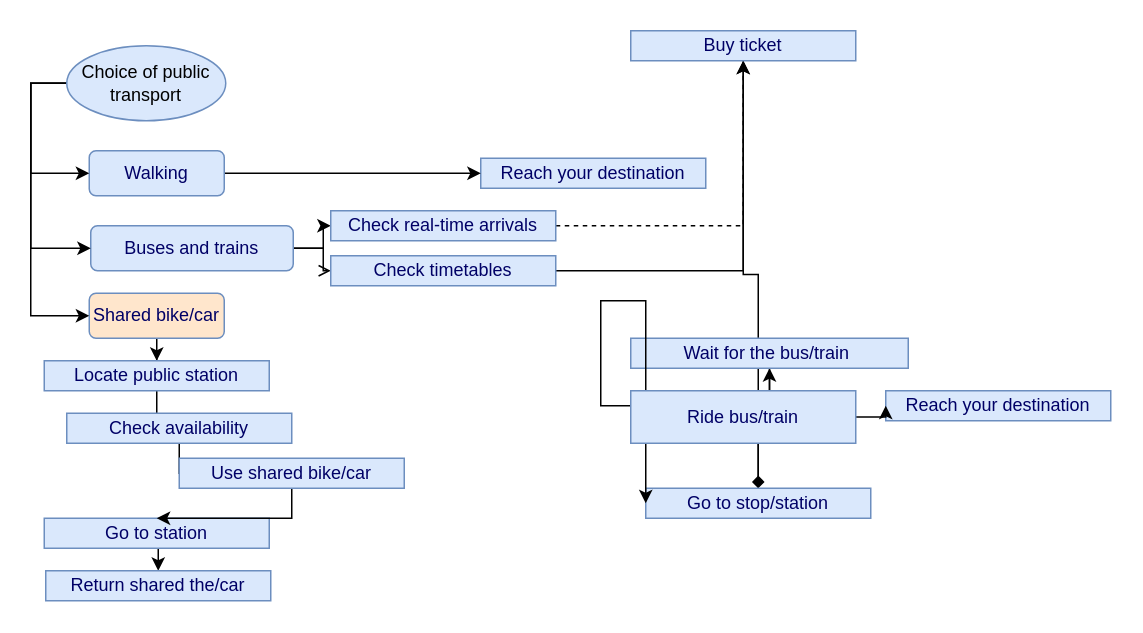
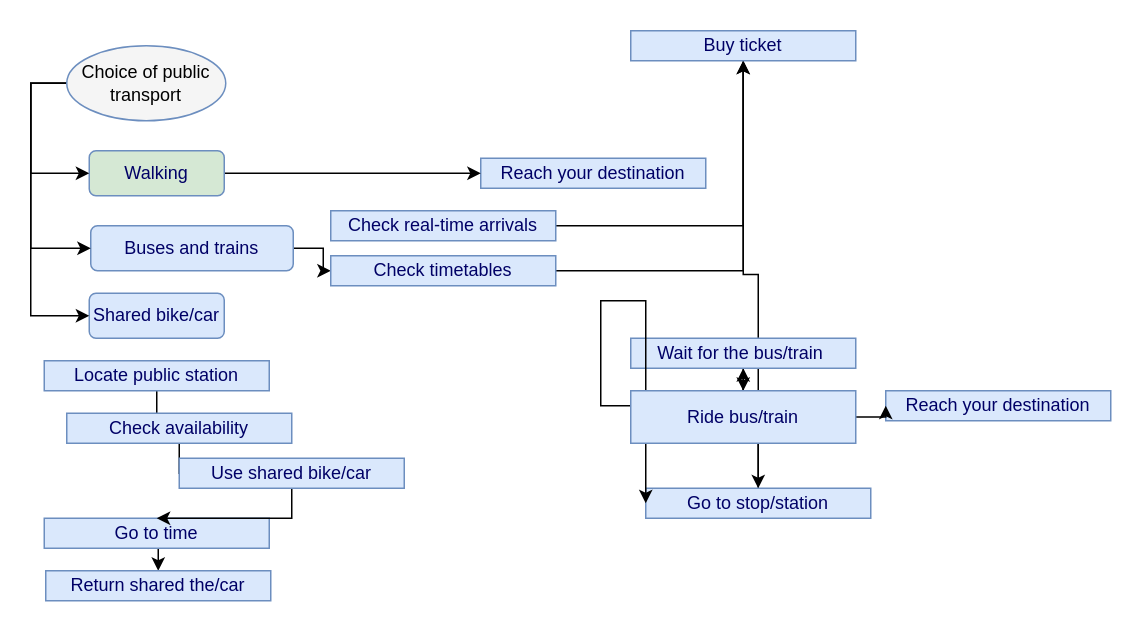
  <mxCell id="0" />
  <mxCell id="1" parent="0" />
- <mxCell id="2" target="13" style="edgeStyle=orthogonalEdgeStyle;rounded=0;orthogonalLoop=1;jettySize=auto;html=1;fontColor=#000066;" parent="1" edge="1" source="4"><mxGeometry as="geometry" relative="1" /></mxCell>
- <mxCell id="3" target="11" style="edgeStyle=orthogonalEdgeStyle;rounded=0;orthogonalLoop=1;jettySize=auto;html=1;fontColor=#000066;endArrow=open;" parent="1" edge="1" source="4"><mxGeometry as="geometry" relative="1" /></mxCell>
+ <mxCell id="3" target="11" style="edgeStyle=orthogonalEdgeStyle;rounded=0;orthogonalLoop=1;jettySize=auto;html=1;fontColor=#000066;" parent="1" edge="1" source="4"><mxGeometry as="geometry" relative="1" /></mxCell>
  <mxCell id="4" style="rounded=1;whiteSpace=wrap;html=1;fillColor=#dae8fc;strokeColor=#6c8ebf;fontColor=#000066;" value="Buses and trains" parent="1" vertex="1"><mxGeometry x="60" y="150" as="geometry" width="135" height="30" /></mxCell>
  <mxCell id="5" style="text;html=1;strokeColor=#6c8ebf;fillColor=#dae8fc;align=center;verticalAlign=middle;whiteSpace=wrap;rounded=0;fontColor=#000066;" value="Reach your destination" parent="1" vertex="1"><mxGeometry as="geometry" width="150" x="320" y="105" height="20" /></mxCell>
  <mxCell id="6" target="5" style="edgeStyle=orthogonalEdgeStyle;rounded=0;orthogonalLoop=1;jettySize=auto;html=1;fontColor=#000066;" parent="1" edge="1" source="7"><mxGeometry as="geometry" relative="1" /></mxCell>
- <mxCell id="7" style="rounded=1;whiteSpace=wrap;html=1;fillColor=#dae8fc;strokeColor=#6c8ebf;fontColor=#000066;" value="Walking" parent="1" vertex="1"><mxGeometry as="geometry" width="90" x="59" y="100" height="30" /></mxCell>
- <mxCell id="8" target="22" style="edgeStyle=orthogonalEdgeStyle;rounded=0;orthogonalLoop=1;jettySize=auto;html=1;fontColor=#000066;" parent="1" edge="1" source="9"><mxGeometry as="geometry" relative="1" /></mxCell>
- <mxCell id="9" style="rounded=1;whiteSpace=wrap;html=1;fillColor=#ffe6cc;strokeColor=#6c8ebf;fontColor=#000066;" value="Shared bike/car" parent="1" vertex="1"><mxGeometry as="geometry" width="90" x="59" y="195" height="30" /></mxCell>
+ <mxCell id="7" style="rounded=1;whiteSpace=wrap;html=1;fillColor=#d5e8d4;strokeColor=#6c8ebf;fontColor=#000066;" value="Walking" parent="1" vertex="1"><mxGeometry as="geometry" width="90" x="59" y="100" height="30" /></mxCell>
+ <mxCell id="9" style="rounded=1;whiteSpace=wrap;html=1;fillColor=#dae8fc;strokeColor=#6c8ebf;fontColor=#000066;" value="Shared bike/car" parent="1" vertex="1"><mxGeometry as="geometry" width="90" x="59" y="195" height="30" /></mxCell>
  <mxCell id="10" target="15" style="edgeStyle=orthogonalEdgeStyle;rounded=0;orthogonalLoop=1;jettySize=auto;html=1;fontColor=#000066;" parent="1" edge="1" source="11"><mxGeometry as="geometry" relative="1" /></mxCell>
  <mxCell id="11" style="text;html=1;strokeColor=#6c8ebf;fillColor=#dae8fc;align=center;verticalAlign=middle;whiteSpace=wrap;rounded=0;fontColor=#000066;" value="Check timetables" parent="1" vertex="1"><mxGeometry as="geometry" width="150" x="220" y="170" height="20" /></mxCell>
- <mxCell id="12" target="15" style="edgeStyle=orthogonalEdgeStyle;rounded=0;orthogonalLoop=1;jettySize=auto;html=1;fontColor=#000066;dashed=1;" parent="1" edge="1" source="13"><mxGeometry as="geometry" relative="1" /></mxCell>
+ <mxCell id="12" target="15" style="edgeStyle=orthogonalEdgeStyle;rounded=0;orthogonalLoop=1;jettySize=auto;html=1;fontColor=#000066;" parent="1" edge="1" source="13"><mxGeometry as="geometry" relative="1" /></mxCell>
  <mxCell id="13" style="text;html=1;strokeColor=#6c8ebf;fillColor=#dae8fc;align=center;verticalAlign=middle;whiteSpace=wrap;rounded=0;fontColor=#000066;" value="Check real-time arrivals" parent="1" vertex="1"><mxGeometry as="geometry" width="150" x="220" y="140" height="20" /></mxCell>
- <mxCell id="14" target="17" style="edgeStyle=orthogonalEdgeStyle;rounded=0;orthogonalLoop=1;jettySize=auto;html=1;fontColor=#000066;endArrow=diamond;" parent="1" edge="1" source="15"><mxGeometry as="geometry" relative="1" /></mxCell>
+ <mxCell id="14" target="17" style="edgeStyle=orthogonalEdgeStyle;rounded=0;orthogonalLoop=1;jettySize=auto;html=1;fontColor=#000066;" parent="1" edge="1" source="15"><mxGeometry as="geometry" relative="1" /></mxCell>
  <mxCell id="15" style="text;html=1;strokeColor=#6c8ebf;fillColor=#dae8fc;align=center;verticalAlign=middle;whiteSpace=wrap;rounded=0;fontColor=#000066;" value="Buy ticket" parent="1" vertex="1"><mxGeometry x="420" y="20" as="geometry" width="150" height="20" /></mxCell>
  <mxCell id="16" target="19" style="edgeStyle=orthogonalEdgeStyle;rounded=0;orthogonalLoop=1;jettySize=auto;html=1;fontColor=#000066;" parent="1" edge="1" source="17"><mxGeometry as="geometry" relative="1" /></mxCell>
  <mxCell id="17" style="text;html=1;strokeColor=#6c8ebf;fillColor=#dae8fc;align=center;verticalAlign=middle;whiteSpace=wrap;rounded=0;fontColor=#000066;" value="Go to stop/station" parent="1" vertex="1"><mxGeometry x="430" y="325" as="geometry" width="150" height="20" /></mxCell>
  <mxCell id="18" target="31" style="edgeStyle=orthogonalEdgeStyle;rounded=0;orthogonalLoop=1;jettySize=auto;html=1;fontColor=#000066;" parent="1" edge="1" source="19"><mxGeometry as="geometry" relative="1" /></mxCell>
- <mxCell id="19" style="text;html=1;strokeColor=#6c8ebf;fillColor=#dae8fc;align=center;verticalAlign=middle;whiteSpace=wrap;rounded=0;fontColor=#000066;" value="Wait for the bus/train&amp;nbsp;" parent="1" vertex="1"><mxGeometry x="420" y="225" as="geometry" width="185" height="20" /></mxCell>
+ <mxCell id="19" style="text;html=1;strokeColor=#6c8ebf;fillColor=#dae8fc;align=center;verticalAlign=middle;whiteSpace=wrap;rounded=0;fontColor=#000066;" value="Wait for the bus/train&amp;nbsp;" parent="1" vertex="1"><mxGeometry as="geometry" width="150" x="420" y="225" height="20" /></mxCell>
  <mxCell id="20" style="text;html=1;strokeColor=#6c8ebf;fillColor=#dae8fc;align=center;verticalAlign=middle;whiteSpace=wrap;rounded=0;fontColor=#000066;" value="Reach your destination" parent="1" vertex="1"><mxGeometry as="geometry" width="150" x="590" y="260" height="20" /></mxCell>
  <mxCell id="21" target="24" style="edgeStyle=orthogonalEdgeStyle;rounded=0;orthogonalLoop=1;jettySize=auto;html=1;entryX=0.5;entryY=0;entryDx=0;entryDy=0;fontColor=#000066;" parent="1" edge="1" source="22"><mxGeometry as="geometry" relative="1" /></mxCell>
  <mxCell id="22" style="text;html=1;strokeColor=#6c8ebf;fillColor=#dae8fc;align=center;verticalAlign=middle;whiteSpace=wrap;rounded=0;fontColor=#000066;" value="Locate public station" parent="1" vertex="1"><mxGeometry as="geometry" width="150" x="29" y="240" height="20" /></mxCell>
  <mxCell id="23" target="28" style="edgeStyle=orthogonalEdgeStyle;rounded=0;orthogonalLoop=1;jettySize=auto;html=1;fontColor=#000066;" parent="1" edge="1" source="24"><mxGeometry as="geometry" relative="1" /></mxCell>
  <mxCell id="24" style="text;html=1;strokeColor=#6c8ebf;fillColor=#dae8fc;align=center;verticalAlign=middle;whiteSpace=wrap;rounded=0;fontColor=#000066;" value="Check availability" parent="1" vertex="1"><mxGeometry x="44" y="275" as="geometry" width="150" height="20" /></mxCell>
  <mxCell id="25" style="edgeStyle=orthogonalEdgeStyle;rounded=0;orthogonalLoop=1;jettySize=auto;html=1;entryX=0.5;entryY=0;entryDx=0;entryDy=0;fontColor=#000066;" parent="1" edge="1"><mxGeometry as="geometry" relative="1"><mxPoint as="sourcePoint" x="105" y="365" /><mxPoint as="targetPoint" x="105" y="380" /></mxGeometry></mxCell>
- <mxCell id="26" style="text;html=1;strokeColor=#6c8ebf;fillColor=#dae8fc;align=center;verticalAlign=middle;whiteSpace=wrap;rounded=0;fontColor=#000066;" value="Go to station" parent="1" vertex="1"><mxGeometry as="geometry" width="150" x="29" y="345" height="20" /></mxCell>
+ <mxCell id="26" style="text;html=1;strokeColor=#6c8ebf;fillColor=#dae8fc;align=center;verticalAlign=middle;whiteSpace=wrap;rounded=0;fontColor=#000066;" value="Go to time" parent="1" vertex="1"><mxGeometry as="geometry" width="150" x="29" y="345" height="20" /></mxCell>
  <mxCell id="27" target="26" style="edgeStyle=orthogonalEdgeStyle;rounded=0;orthogonalLoop=1;jettySize=auto;html=1;entryX=0.5;entryY=0;entryDx=0;entryDy=0;fontColor=#000066;" parent="1" edge="1" source="28"><mxGeometry as="geometry" relative="1" /></mxCell>
  <mxCell id="28" style="text;html=1;strokeColor=#6c8ebf;fillColor=#dae8fc;align=center;verticalAlign=middle;whiteSpace=wrap;rounded=0;fontColor=#000066;" value="Use shared bike/car" parent="1" vertex="1"><mxGeometry x="119" y="305" as="geometry" width="150" height="20" /></mxCell>
  <mxCell id="29" target="17" style="edgeStyle=orthogonalEdgeStyle;rounded=0;orthogonalLoop=1;jettySize=auto;html=1;entryX=0;entryY=0.5;entryDx=0;entryDy=0;fontColor=#000066;" parent="1" edge="1" source="31"><mxGeometry as="geometry" relative="1"><Array as="points"><mxPoint x="400" y="270" /><mxPoint x="400" y="200" /></Array></mxGeometry></mxCell>
  <mxCell id="30" target="20" style="edgeStyle=orthogonalEdgeStyle;rounded=0;orthogonalLoop=1;jettySize=auto;html=1;fontColor=#000066;" parent="1" edge="1" source="31"><mxGeometry as="geometry" relative="1" /></mxCell>
  <mxCell id="31" style="text;html=1;strokeColor=#6c8ebf;fillColor=#dae8fc;align=center;verticalAlign=middle;whiteSpace=wrap;rounded=0;fontColor=#000066;" value="Ride bus/train" parent="1" vertex="1"><mxGeometry x="420" y="260" as="geometry" width="150" height="35" /></mxCell>
  <mxCell id="32" style="text;html=1;strokeColor=#6c8ebf;fillColor=#dae8fc;align=center;verticalAlign=middle;whiteSpace=wrap;rounded=0;fontColor=#000066;" value="Return shared the/car" parent="1" vertex="1"><mxGeometry as="geometry" width="150" x="30" y="380" height="20" /></mxCell>
  <mxCell id="33" style="edgeStyle=orthogonalEdgeStyle;rounded=0;orthogonalLoop=1;jettySize=auto;html=1;entryX=0;entryY=0.5;entryDx=0;entryDy=0;fontColor=#000066;" parent="1" edge="1"><mxGeometry as="geometry" relative="1"><mxPoint as="sourcePoint" x="45" y="55" /><mxPoint as="targetPoint" x="59" y="115" /><Array as="points"><mxPoint x="20" y="55" /><mxPoint x="20" y="115" /></Array></mxGeometry></mxCell>
  <mxCell id="34" target="4" style="edgeStyle=orthogonalEdgeStyle;rounded=0;orthogonalLoop=1;jettySize=auto;html=1;fontColor=#000066;" parent="1" edge="1" source="36"><mxGeometry as="geometry" relative="1"><Array as="points"><mxPoint x="20" y="55" /><mxPoint x="20" y="165" /></Array></mxGeometry></mxCell>
  <mxCell id="35" target="9" style="edgeStyle=orthogonalEdgeStyle;rounded=0;orthogonalLoop=1;jettySize=auto;html=1;fontColor=#000066;" parent="1" edge="1" source="36"><mxGeometry as="geometry" relative="1"><Array as="points"><mxPoint x="20" y="55" /><mxPoint x="20" y="210" /></Array></mxGeometry></mxCell>
- <mxCell id="36" style="ellipse;whiteSpace=wrap;html=1;fillColor=#dae8fc;strokeColor=#6c8ebf;" value="Choice of public transport" parent="1" vertex="1"><mxGeometry as="geometry" width="106" x="44" y="30" height="50" /></mxCell>
+ <mxCell id="36" style="ellipse;whiteSpace=wrap;html=1;fillColor=#f5f5f5;strokeColor=#6c8ebf;" value="Choice of public transport" parent="1" vertex="1"><mxGeometry as="geometry" width="106" x="44" y="30" height="50" /></mxCell>
